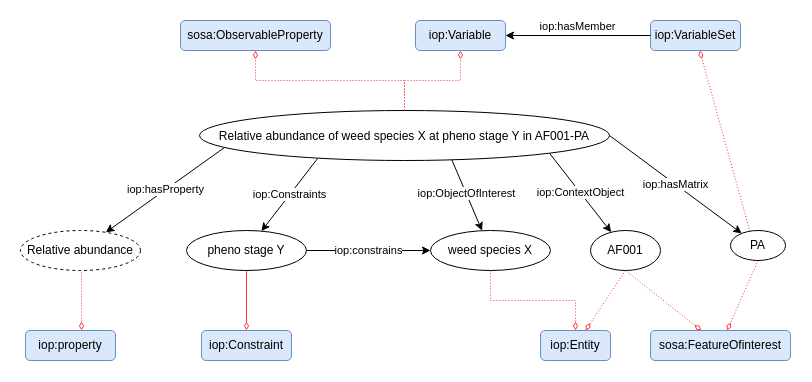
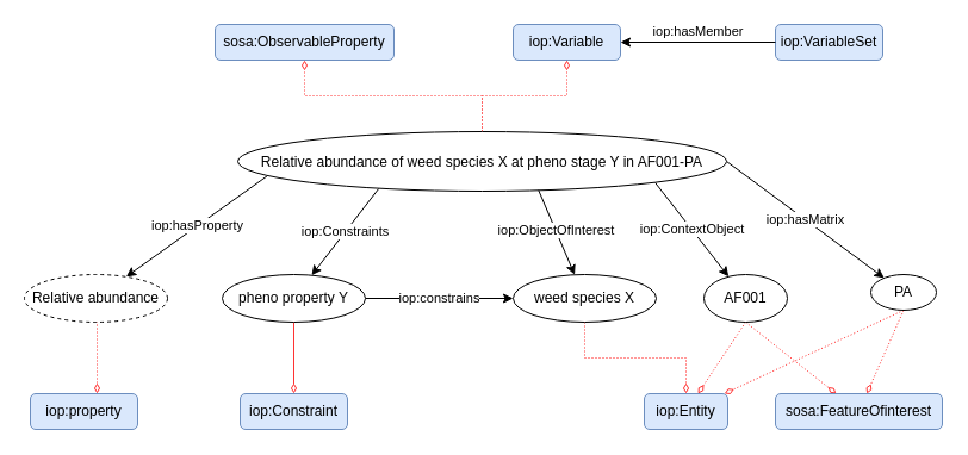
  <mxCell id="0" />
  <mxCell id="1" parent="0" />
  <mxCell id="2" style="edgeStyle=orthogonalEdgeStyle;rounded=0;orthogonalLoop=1;jettySize=auto;html=1;exitX=0.5;exitY=0;exitDx=0;exitDy=0;strokeColor=#FF3333;dashed=1;dashPattern=1 2;endArrow=diamondThin;endFill=0;" parent="1" source="9" target="11" edge="1"><mxGeometry relative="1" as="geometry" /></mxCell>
  <mxCell id="3" style="edgeStyle=orthogonalEdgeStyle;rounded=0;orthogonalLoop=1;jettySize=auto;html=1;exitX=0.5;exitY=0;exitDx=0;exitDy=0;entryX=0.5;entryY=1;entryDx=0;entryDy=0;strokeColor=#FF3333;dashed=1;dashPattern=1 2;endArrow=diamondThin;endFill=0;" parent="1" source="9" target="10" edge="1"><mxGeometry relative="1" as="geometry" /></mxCell>
  <mxCell id="4" value="iop:hasProperty" style="rounded=0;orthogonalLoop=1;jettySize=auto;html=1;exitX=0.061;exitY=0.74;exitDx=0;exitDy=0;exitPerimeter=0;" parent="1" source="9" target="30" edge="1"><mxGeometry relative="1" as="geometry" /></mxCell>
  <mxCell id="5" value="iop:Constraints" style="rounded=0;orthogonalLoop=1;jettySize=auto;html=1;exitX=0.288;exitY=0.96;exitDx=0;exitDy=0;exitPerimeter=0;" parent="1" source="9" target="28" edge="1"><mxGeometry relative="1" as="geometry" /></mxCell>
  <mxCell id="6" value="iop:ObjectOfInterest" style="rounded=0;orthogonalLoop=1;jettySize=auto;html=1;exitX=0.612;exitY=0.92;exitDx=0;exitDy=0;exitPerimeter=0;" parent="1" source="9" target="19" edge="1"><mxGeometry relative="1" as="geometry" /></mxCell>
  <mxCell id="7" value="iop:ContextObject" style="rounded=0;orthogonalLoop=1;jettySize=auto;html=1;exitX=1;exitY=1;exitDx=0;exitDy=0;" parent="1" source="9" target="22" edge="1"><mxGeometry relative="1" as="geometry" /></mxCell>
  <mxCell id="8" value="iop:hasMatrix" style="rounded=0;orthogonalLoop=1;jettySize=auto;html=1;exitX=1;exitY=0.5;exitDx=0;exitDy=0;" parent="1" source="9" target="25" edge="1"><mxGeometry relative="1" as="geometry" /></mxCell>
  <mxCell id="9" value="&lt;div&gt;Relative abundance of weed species X at pheno stage Y in AF001-PA&lt;/div&gt;&lt;div&gt;&lt;br&gt;&lt;/div&gt;" style="ellipse;whiteSpace=wrap;html=1;verticalAlign=bottom;" parent="1" vertex="1"><mxGeometry x="199" y="110" width="410" height="50" as="geometry" /></mxCell>
  <mxCell id="10" value="sosa:ObservableProperty" style="rounded=1;whiteSpace=wrap;html=1;labelBackgroundColor=none;fillColor=#dae8fc;strokeColor=#6c8ebf;" parent="1" vertex="1"><mxGeometry x="180" y="20" width="150" height="30" as="geometry" /></mxCell>
- <mxCell id="11" value="iop:Variable" style="rounded=1;whiteSpace=wrap;html=1;labelBackgroundColor=none;fillColor=#dae8fc;strokeColor=#6c8ebf;" parent="1" vertex="1"><mxGeometry x="415" y="20" width="90" height="30" as="geometry" /></mxCell>
+ <mxCell id="11" value="iop:Variable" style="rounded=1;whiteSpace=wrap;html=1;labelBackgroundColor=none;fillColor=#dae8fc;strokeColor=#6c8ebf;" parent="1" vertex="1"><mxGeometry x="430" y="20" width="90" height="30" as="geometry" /></mxCell>
  <mxCell id="12" value="iop:VariableSet" style="rounded=1;whiteSpace=wrap;html=1;labelBackgroundColor=none;fillColor=#dae8fc;strokeColor=#6c8ebf;" parent="1" vertex="1"><mxGeometry x="650" y="20" width="90" height="30" as="geometry" /></mxCell>
  <mxCell id="13" value="&lt;div&gt;iop:hasMember&lt;/div&gt;" style="edgeStyle=orthogonalEdgeStyle;rounded=0;orthogonalLoop=1;jettySize=auto;html=1;exitX=0;exitY=0.5;exitDx=0;exitDy=0;labelPosition=center;verticalLabelPosition=top;align=center;verticalAlign=bottom;" parent="1" source="12" target="11" edge="1"><mxGeometry relative="1" as="geometry" /></mxCell>
  <mxCell id="14" value="iop:property" style="rounded=1;whiteSpace=wrap;html=1;labelBackgroundColor=none;fillColor=#dae8fc;strokeColor=#6c8ebf;" parent="1" vertex="1"><mxGeometry x="25" y="330" width="90" height="30" as="geometry" /></mxCell>
  <mxCell id="15" value="iop:Constraint" style="rounded=1;whiteSpace=wrap;html=1;labelBackgroundColor=none;fillColor=#dae8fc;strokeColor=#6c8ebf;" parent="1" vertex="1"><mxGeometry x="201" y="330" width="90" height="30" as="geometry" /></mxCell>
  <mxCell id="16" value="iop:Entity" style="rounded=1;whiteSpace=wrap;html=1;labelBackgroundColor=none;fillColor=#dae8fc;strokeColor=#6c8ebf;" parent="1" vertex="1"><mxGeometry x="540" y="330" width="70" height="30" as="geometry" /></mxCell>
  <mxCell id="17" style="rounded=0;orthogonalLoop=1;jettySize=auto;html=1;exitX=0.5;exitY=1;exitDx=0;exitDy=0;strokeColor=none;endArrow=diamondThin;endFill=0;dashed=1;dashPattern=1 2;" parent="1" source="19" target="16" edge="1"><mxGeometry relative="1" as="geometry" /></mxCell>
  <mxCell id="18" style="edgeStyle=orthogonalEdgeStyle;rounded=0;orthogonalLoop=1;jettySize=auto;html=1;exitX=0.5;exitY=1;exitDx=0;exitDy=0;strokeColor=#FF3333;dashed=1;dashPattern=1 2;endArrow=diamondThin;endFill=0;" parent="1" source="19" target="16" edge="1"><mxGeometry relative="1" as="geometry" /></mxCell>
  <mxCell id="19" value="weed species X" style="ellipse;whiteSpace=wrap;html=1;" parent="1" vertex="1"><mxGeometry x="430" y="230" width="120" height="40" as="geometry" /></mxCell>
  <mxCell id="20" style="rounded=0;orthogonalLoop=1;jettySize=auto;html=1;exitX=0.5;exitY=1;exitDx=0;exitDy=0;strokeColor=#FF3333;endArrow=diamondThin;endFill=0;dashed=1;dashPattern=1 2;" parent="1" source="22" target="16" edge="1"><mxGeometry relative="1" as="geometry" /></mxCell>
  <mxCell id="21" style="rounded=0;orthogonalLoop=1;jettySize=auto;html=1;exitX=0.5;exitY=1;exitDx=0;exitDy=0;strokeColor=#FF3333;endArrow=diamondThin;endFill=0;dashed=1;dashPattern=1 2;" parent="1" source="22" target="31" edge="1"><mxGeometry relative="1" as="geometry" /></mxCell>
  <mxCell id="22" value="AF001" style="ellipse;whiteSpace=wrap;html=1;" parent="1" vertex="1"><mxGeometry x="590" y="230" width="70" height="40" as="geometry" /></mxCell>
- <mxCell id="23" style="rounded=0;orthogonalLoop=1;jettySize=auto;html=1;exitX=0.5;exitY=1;exitDx=0;exitDy=0;strokeColor=#FF3333;endArrow=diamondThin;endFill=0;dashed=1;dashPattern=1 2;" parent="1" source="25" target="12" edge="1"><mxGeometry relative="1" as="geometry" /></mxCell>
+ <mxCell id="23" style="rounded=0;orthogonalLoop=1;jettySize=auto;html=1;exitX=0.5;exitY=1;exitDx=0;exitDy=0;strokeColor=#FF3333;endArrow=diamondThin;endFill=0;dashed=1;dashPattern=1 2;" parent="1" source="25" target="16" edge="1"><mxGeometry relative="1" as="geometry" /></mxCell>
  <mxCell id="24" style="rounded=0;orthogonalLoop=1;jettySize=auto;html=1;exitX=0.5;exitY=1;exitDx=0;exitDy=0;strokeColor=#FF3333;endArrow=diamondThin;endFill=0;dashed=1;dashPattern=1 2;" parent="1" source="25" target="31" edge="1"><mxGeometry relative="1" as="geometry" /></mxCell>
  <mxCell id="25" value="PA" style="ellipse;whiteSpace=wrap;html=1;" parent="1" vertex="1"><mxGeometry x="730" y="230" width="55" height="30" as="geometry" /></mxCell>
  <mxCell id="26" value="" style="edgeStyle=orthogonalEdgeStyle;rounded=0;orthogonalLoop=1;jettySize=auto;html=1;exitX=0.5;exitY=1;exitDx=0;exitDy=0;strokeColor=#FF3333;endArrow=diamondThin;endFill=0;dashed=0;dashPattern=1 2;" parent="1" source="28" target="15" edge="1"><mxGeometry relative="1" as="geometry" /></mxCell>
  <mxCell id="27" value="iop:constrains" style="rounded=0;orthogonalLoop=1;jettySize=auto;html=1;exitX=1;exitY=0.5;exitDx=0;exitDy=0;" parent="1" source="28" target="19" edge="1"><mxGeometry relative="1" as="geometry" /></mxCell>
- <mxCell id="28" value="pheno stage Y" style="ellipse;whiteSpace=wrap;html=1;" parent="1" vertex="1"><mxGeometry x="186" y="230" width="120" height="40" as="geometry" /></mxCell>
+ <mxCell id="28" value="pheno property Y" style="ellipse;whiteSpace=wrap;html=1;" parent="1" vertex="1"><mxGeometry x="186" y="230" width="120" height="40" as="geometry" /></mxCell>
  <mxCell id="29" style="edgeStyle=orthogonalEdgeStyle;rounded=0;orthogonalLoop=1;jettySize=auto;html=1;exitX=0.5;exitY=1;exitDx=0;exitDy=0;strokeColor=#FF3333;endArrow=diamondThin;endFill=0;dashed=1;dashPattern=1 2;" parent="1" source="30" target="14" edge="1"><mxGeometry relative="1" as="geometry"><Array as="points"><mxPoint x="81" y="270" /></Array></mxGeometry></mxCell>
  <mxCell id="30" value="Relative abundance" style="ellipse;whiteSpace=wrap;html=1;dashed=1;" parent="1" vertex="1"><mxGeometry x="20" y="230" width="120" height="40" as="geometry" /></mxCell>
  <mxCell id="31" value="sosa:FeatureOfinterest" style="rounded=1;whiteSpace=wrap;html=1;labelBackgroundColor=none;fillColor=#dae8fc;strokeColor=#6c8ebf;" parent="1" vertex="1"><mxGeometry x="650" y="330" width="140" height="30" as="geometry" /></mxCell>
